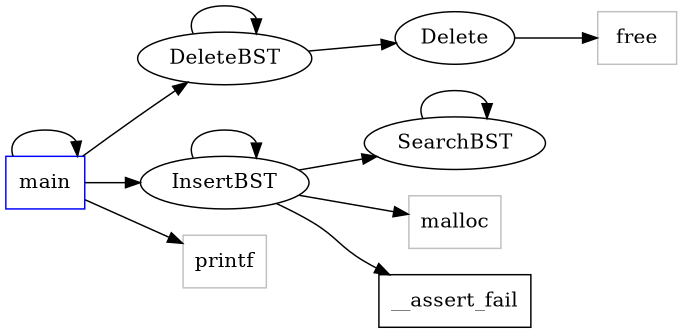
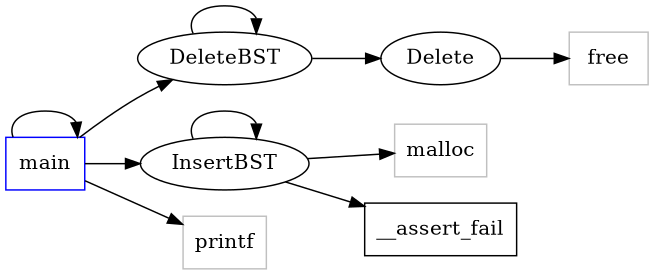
  digraph {
    rankdir=LR
    node [shape=box]
    main [color=blue]
    DeleteBST [shape=""]
    InsertBST [shape=""]
    printf [color=grey]
    Delete [shape=""]
-   SearchBST [shape=""]
    malloc [color=grey]
    __assert_fail [color=black]
    free [color=grey]
    main -> main
    main -> DeleteBST
    main -> InsertBST
    main -> printf
    DeleteBST -> DeleteBST
    DeleteBST -> Delete
    InsertBST -> InsertBST
-   InsertBST -> SearchBST
    InsertBST -> malloc
    InsertBST -> __assert_fail
    Delete -> free
-   SearchBST -> SearchBST
  }
